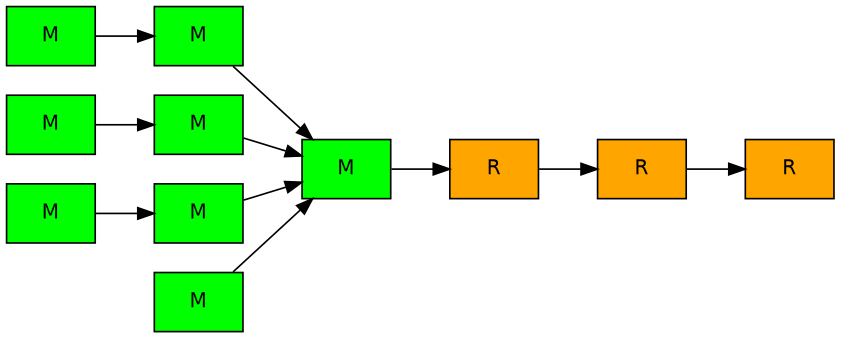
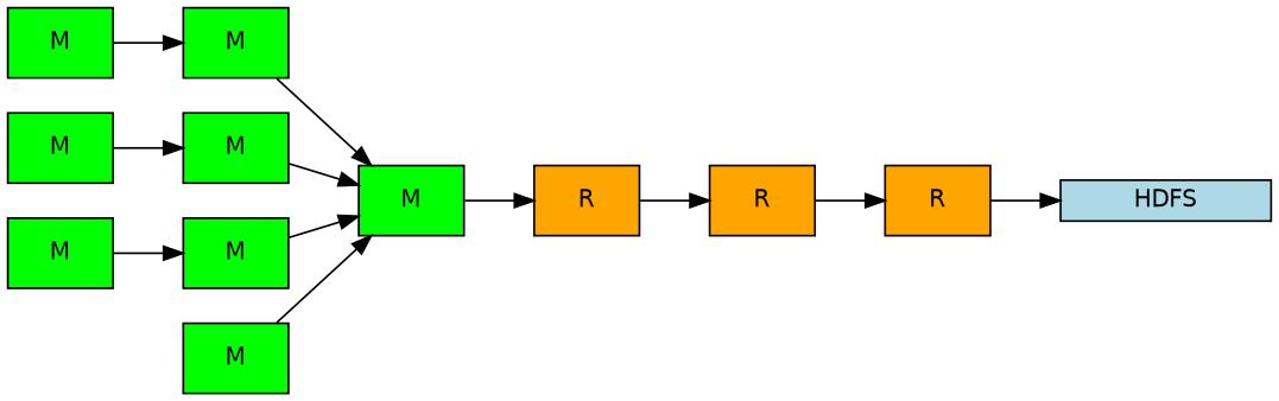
  digraph {
    fontname=Helvetica
    fontsize=24
    rankdir=LR
    node [fillcolor=green fontname=Helvetica fontsize=12 shape=box style=filled]
    edge [fontcolor=blue fontname=Arial fontsize=9]
    n1 [label=M]
    n2 [label=M]
    n3 [fillcolor=orange label=R]
    n4 [fillcolor=orange label=R]
    n5 [fillcolor=orange label=R]
    n6 [label=M]
    n7 [label=M]
    n8 [label=M]
    n9 [label=M]
    n10 [label=M]
+   n11 [fillcolor=lightblue height=0.25 label=HDFS width=1.5]
    n12 [label=M]
    n1 -> n2
    n2 -> n8
    n3 -> n4
    n4 -> n5
+   n5 -> n11
    n6 -> n7
    n7 -> n8
    n8 -> n3
    n9 -> n10
    n10 -> n8
    n12 -> n8
  }
